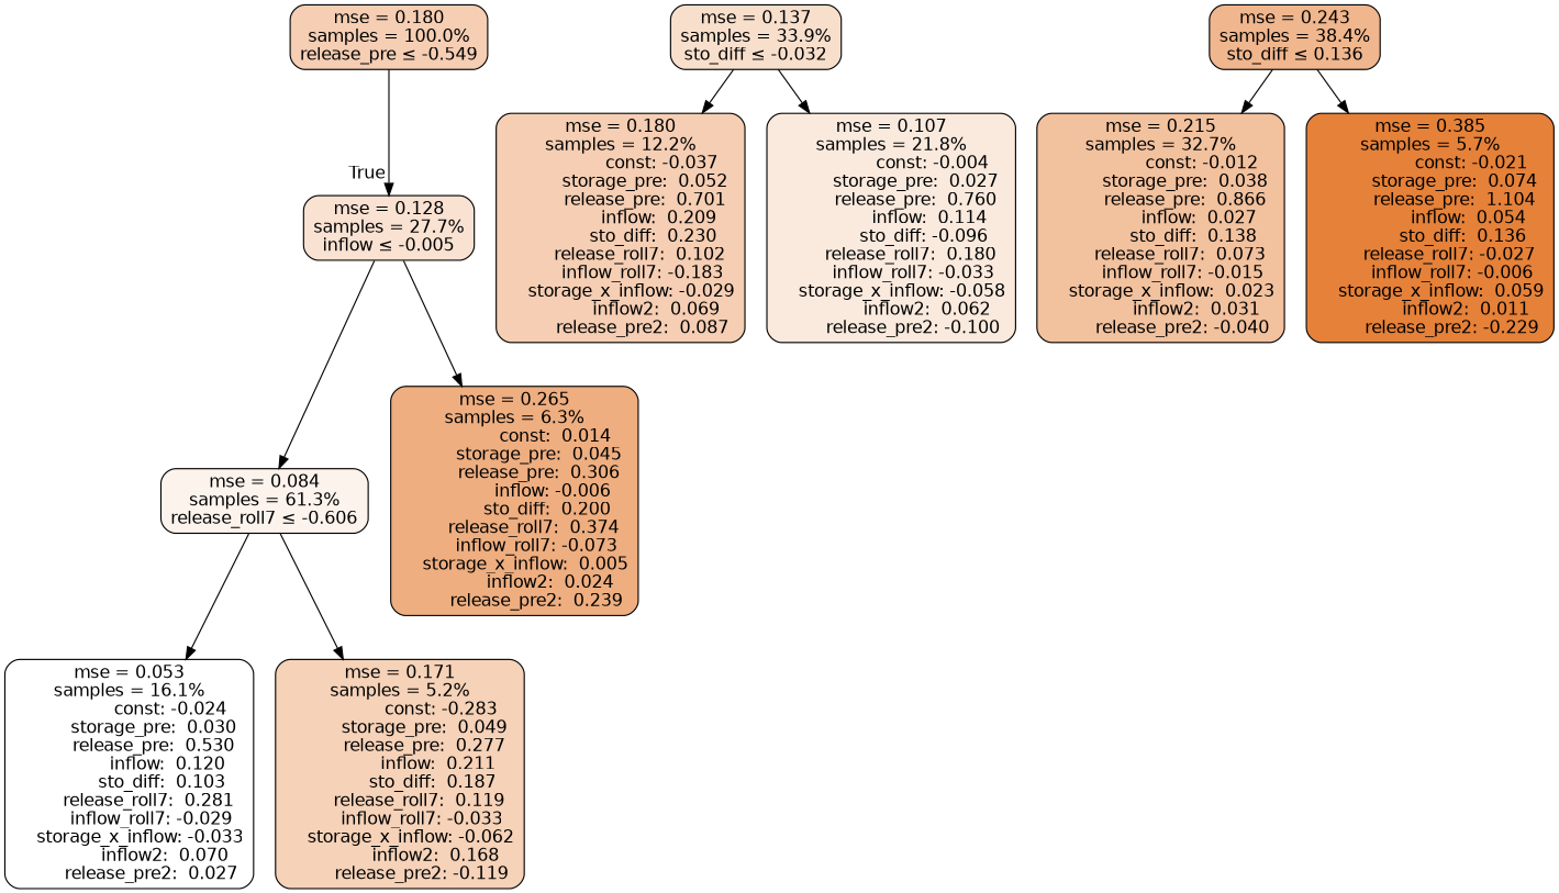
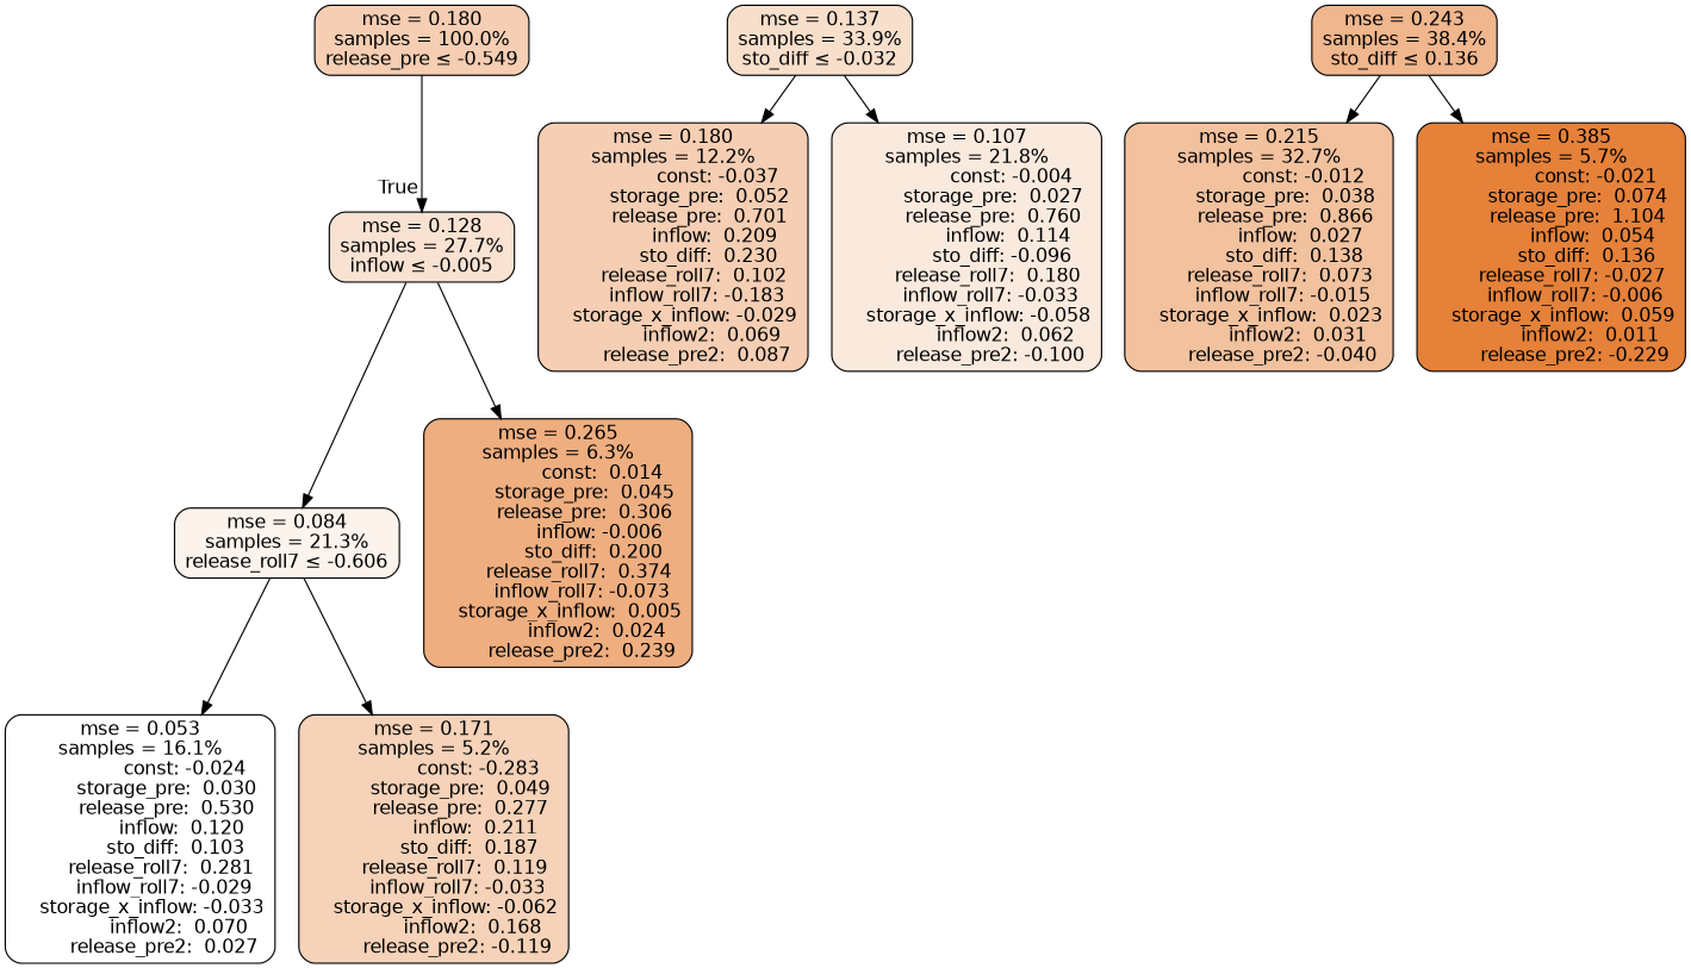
  digraph {
    node [color=black fillcolor="#f5ceb3" fontname=helvetica shape=rectangle style="filled, rounded"]
    edge [fontname=helvetica]
    n1 [label="mse = 0.180\nsamples = 100.0%\nrelease_pre &le; -0.549"]
    n2 [fillcolor="#f9e2d2" label="mse = 0.128\nsamples = 27.7%\ninflow &le; -0.005"]
-   n3 [fillcolor="#fcf3ec" label="mse = 0.084\nsamples = 61.3%\nrelease_roll7 &le; -0.606"]
+   n3 [fillcolor="#fcf3ec" label="mse = 0.084\nsamples = 21.3%\nrelease_roll7 &le; -0.606"]
    n4 [fillcolor="#eeae80" label="mse = 0.265\nsamples = 6.3%\n               const:  0.014\n         storage_pre:  0.045\n         release_pre:  0.306\n              inflow: -0.006\n            sto_diff:  0.200\n       release_roll7:  0.374\n        inflow_roll7: -0.073\n    storage_x_inflow:  0.005\n             inflow2:  0.024\n        release_pre2:  0.239"]
    n5 [fillcolor="#ffffff" label="mse = 0.053\nsamples = 16.1%\n               const: -0.024\n         storage_pre:  0.030\n         release_pre:  0.530\n              inflow:  0.120\n            sto_diff:  0.103\n       release_roll7:  0.281\n        inflow_roll7: -0.029\n    storage_x_inflow: -0.033\n             inflow2:  0.070\n        release_pre2:  0.027"]
    n6 [fillcolor="#f5d2b8" label="mse = 0.171\nsamples = 5.2%\n               const: -0.283\n         storage_pre:  0.049\n         release_pre:  0.277\n              inflow:  0.211\n            sto_diff:  0.187\n       release_roll7:  0.119\n        inflow_roll7: -0.033\n    storage_x_inflow: -0.062\n             inflow2:  0.168\n        release_pre2: -0.119"]
    n7 [fillcolor="#f8dfcc" label="mse = 0.137\nsamples = 33.9%\nsto_diff &le; -0.032"]
    n8 [label="mse = 0.180\nsamples = 12.2%\n               const: -0.037\n         storage_pre:  0.052\n         release_pre:  0.701\n              inflow:  0.209\n            sto_diff:  0.230\n       release_roll7:  0.102\n        inflow_roll7: -0.183\n    storage_x_inflow: -0.029\n             inflow2:  0.069\n        release_pre2:  0.087"]
    n9 [fillcolor="#faeade" label="mse = 0.107\nsamples = 21.8%\n               const: -0.004\n         storage_pre:  0.027\n         release_pre:  0.760\n              inflow:  0.114\n            sto_diff: -0.096\n       release_roll7:  0.180\n        inflow_roll7: -0.033\n    storage_x_inflow: -0.058\n             inflow2:  0.062\n        release_pre2: -0.100"]
    n10 [fillcolor="#f0b68d" label="mse = 0.243\nsamples = 38.4%\nsto_diff &le; 0.136"]
    n11 [fillcolor="#f2c19e" label="mse = 0.215\nsamples = 32.7%\n               const: -0.012\n         storage_pre:  0.038\n         release_pre:  0.866\n              inflow:  0.027\n            sto_diff:  0.138\n       release_roll7:  0.073\n        inflow_roll7: -0.015\n    storage_x_inflow:  0.023\n             inflow2:  0.031\n        release_pre2: -0.040"]
    n12 [fillcolor="#e58139" label="mse = 0.385\nsamples = 5.7%\n               const: -0.021\n         storage_pre:  0.074\n         release_pre:  1.104\n              inflow:  0.054\n            sto_diff:  0.136\n       release_roll7: -0.027\n        inflow_roll7: -0.006\n    storage_x_inflow:  0.059\n             inflow2:  0.011\n        release_pre2: -0.229"]
    n1 -> n2 [headlabel=True labelangle=45 labeldistance=2.5]
    n2 -> n3
    n2 -> n4
    n3 -> n5
    n3 -> n6
    n7 -> n8
    n7 -> n9
    n10 -> n11
    n10 -> n12
  }
